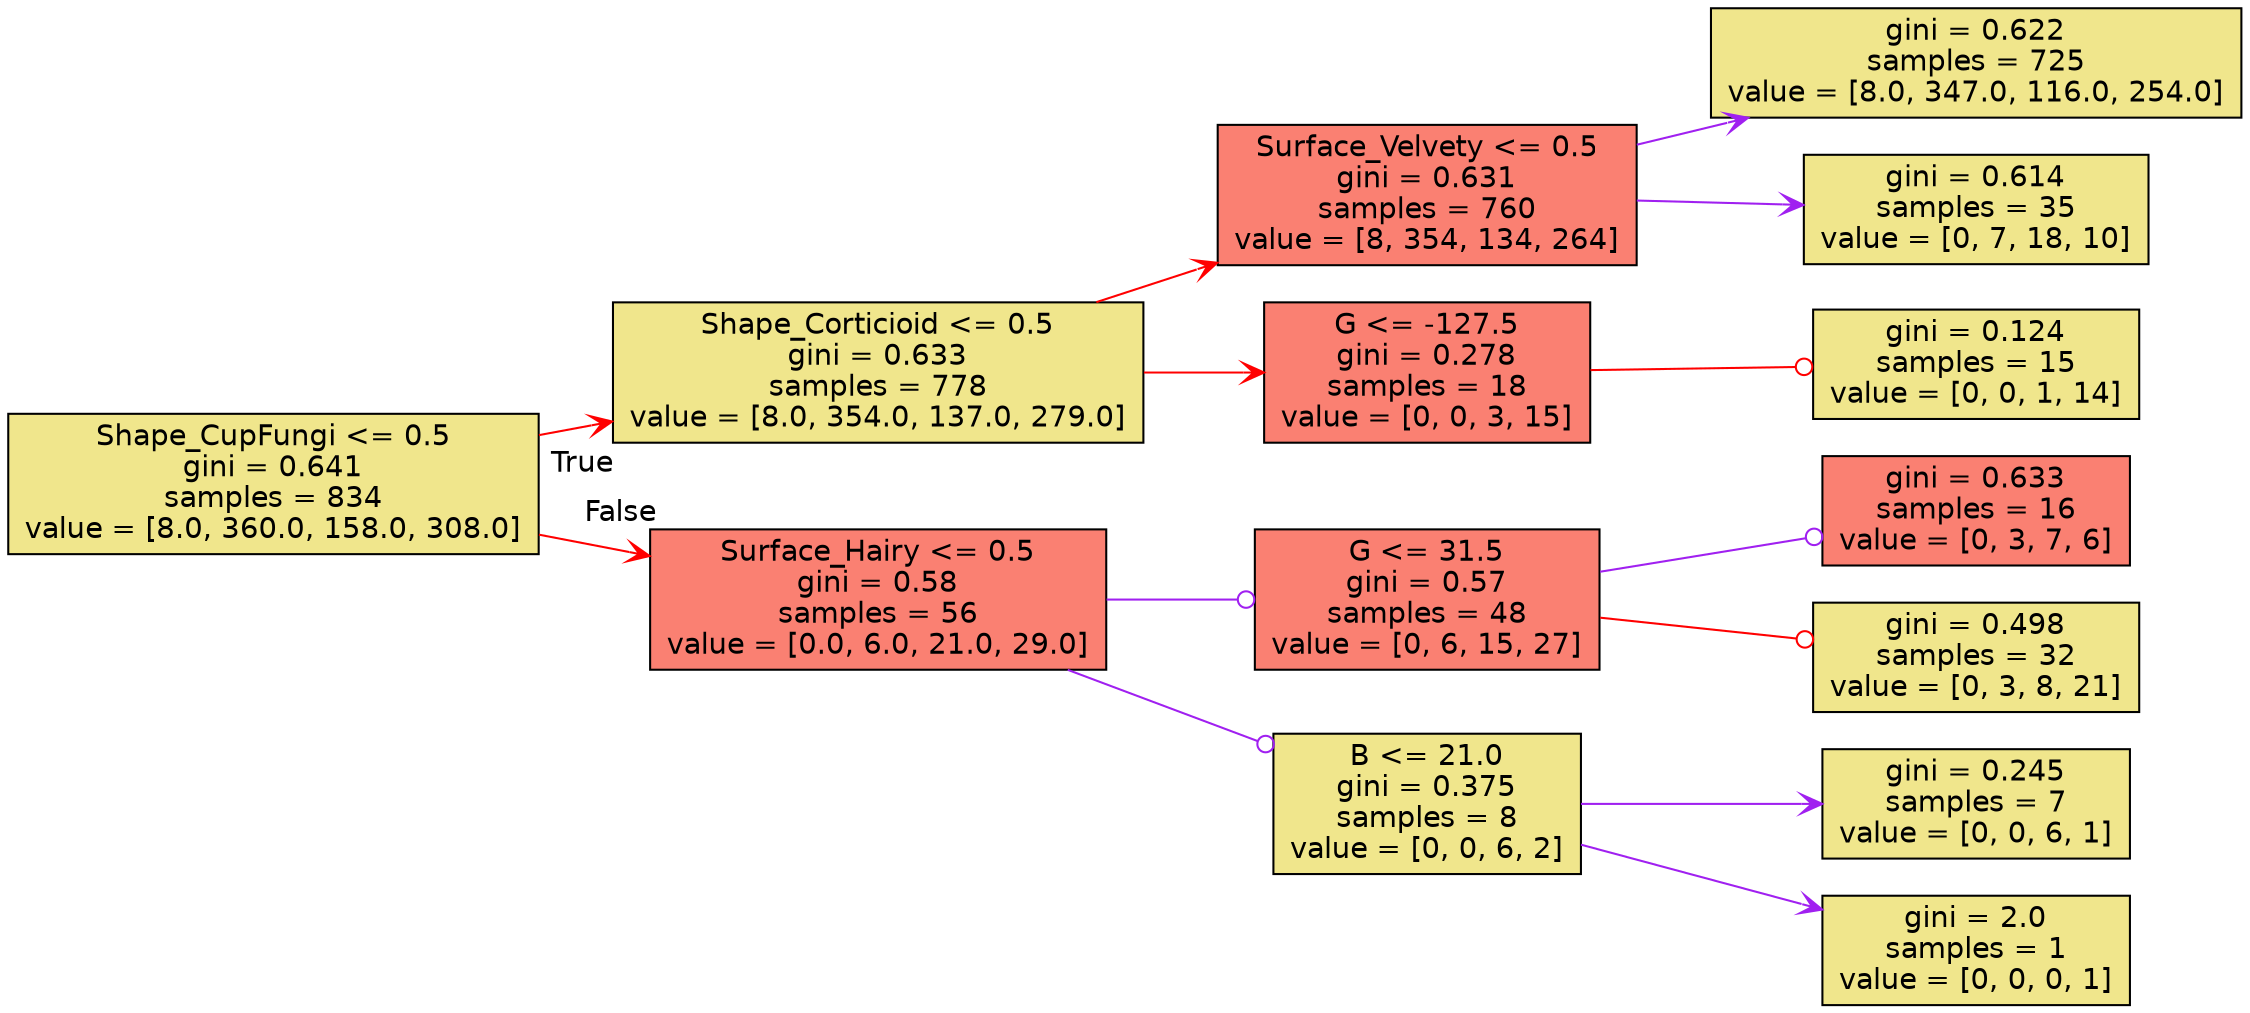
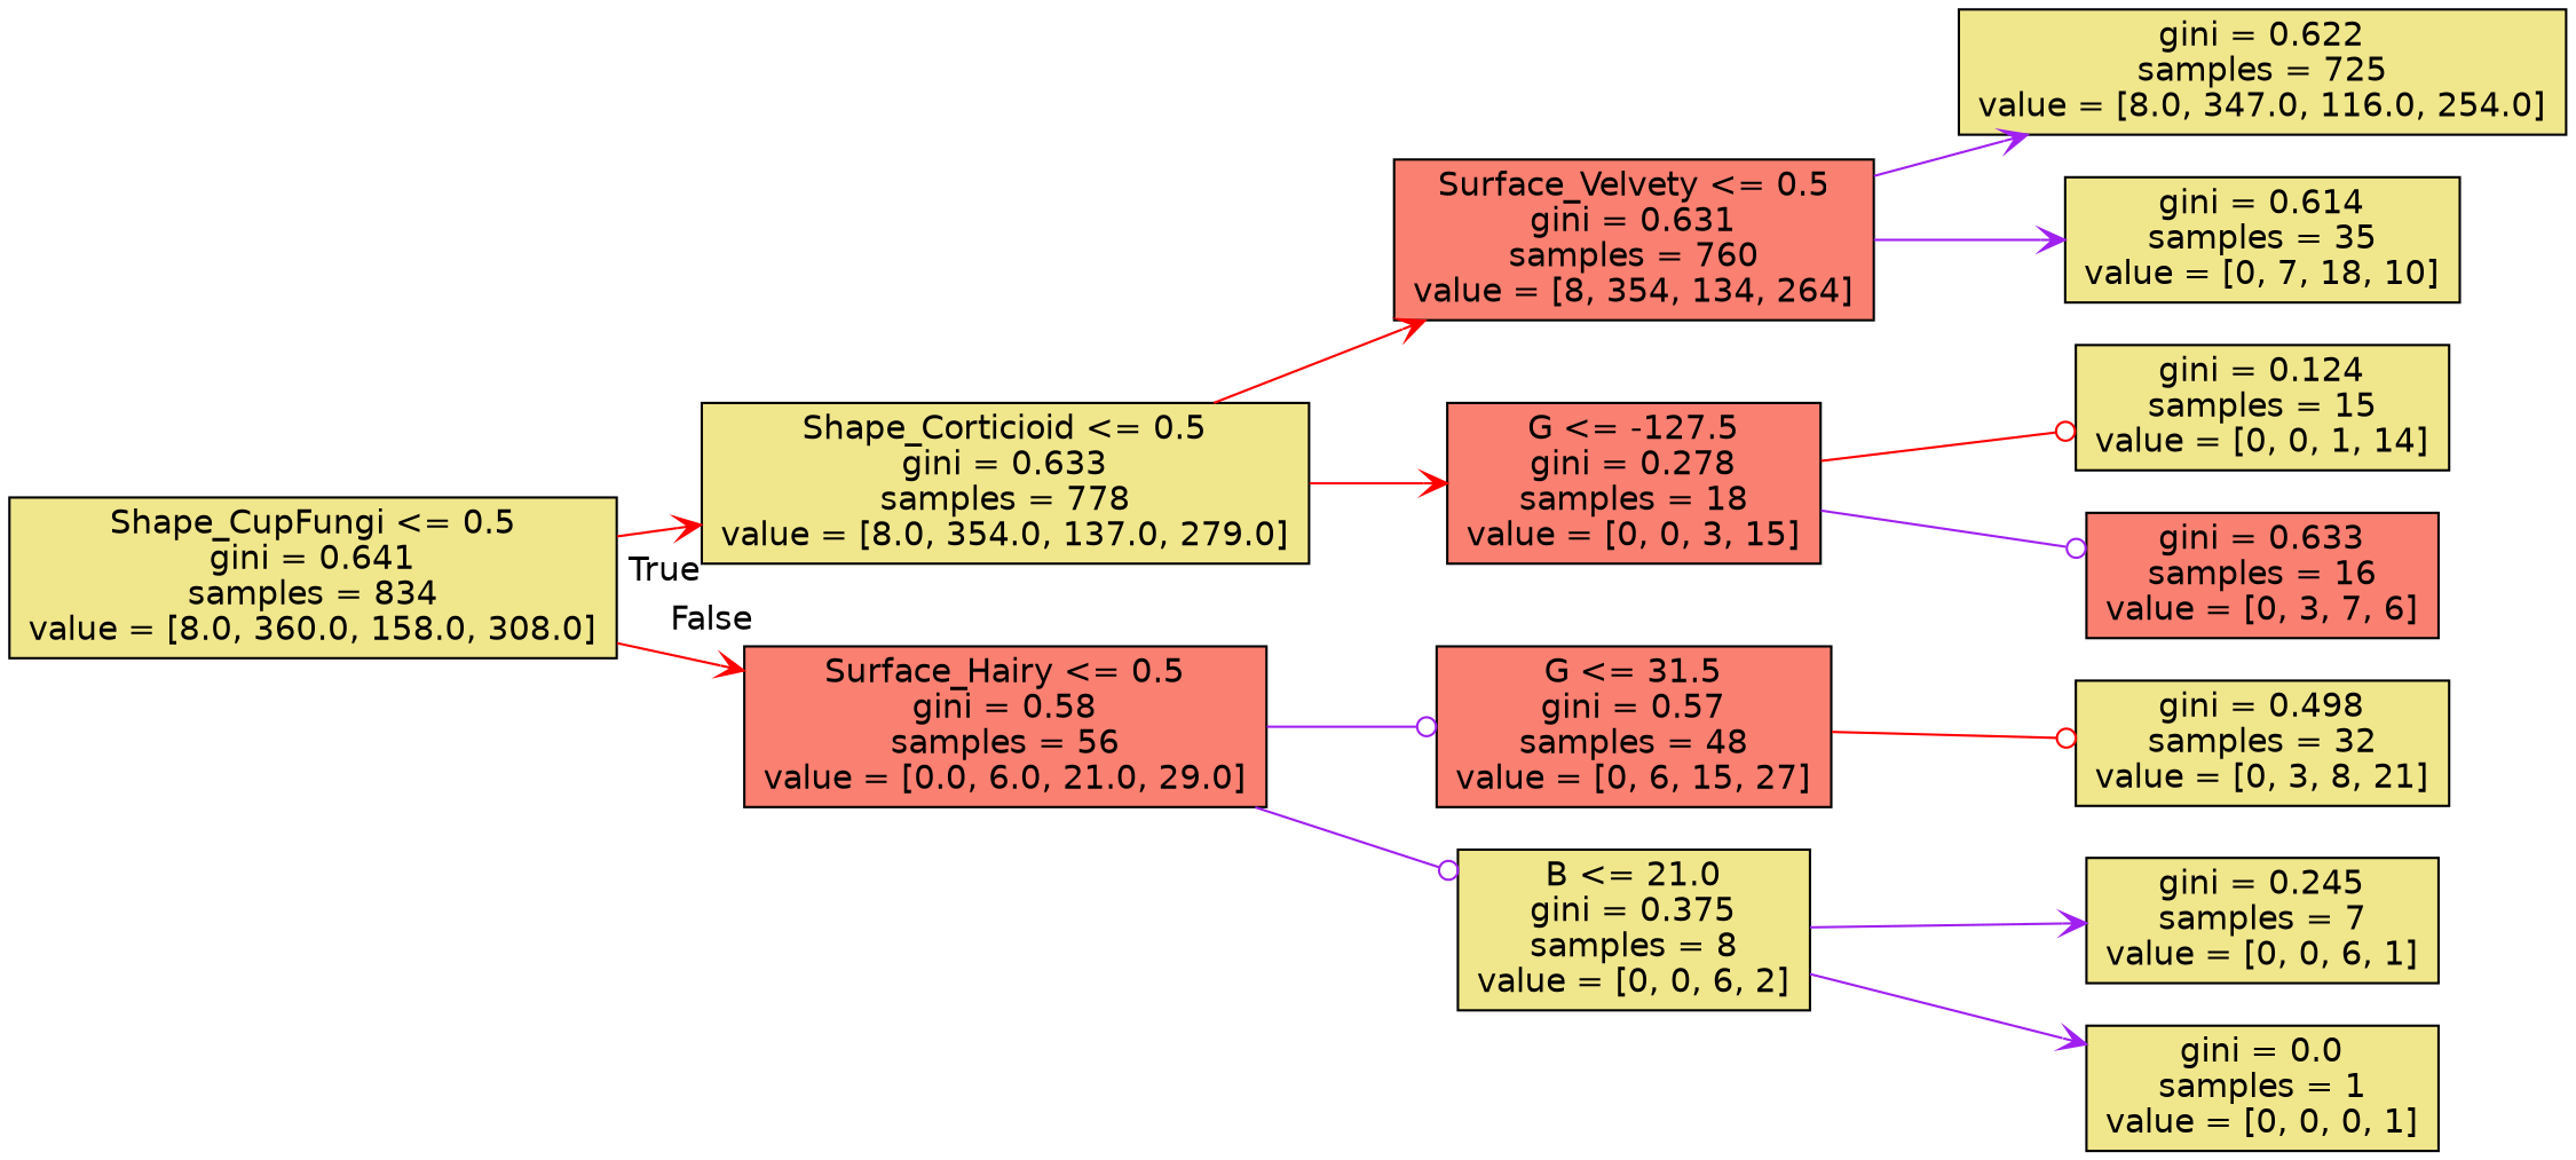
  digraph {
    rankdir=LR
    node [fillcolor=khaki fontname=helvetica shape=box style=filled]
    edge [arrowhead=vee color=purple fontname=helvetica]
    n1 [label="Shape_CupFungi <= 0.5\ngini = 0.641\nsamples = 834\nvalue = [8.0, 360.0, 158.0, 308.0]"]
    n2 [label="Shape_Corticioid <= 0.5\ngini = 0.633\nsamples = 778\nvalue = [8.0, 354.0, 137.0, 279.0]"]
    n3 [fillcolor=salmon label="Surface_Hairy <= 0.5\ngini = 0.58\nsamples = 56\nvalue = [0.0, 6.0, 21.0, 29.0]"]
    n4 [fillcolor=salmon label="Surface_Velvety <= 0.5\ngini = 0.631\nsamples = 760\nvalue = [8, 354, 134, 264]"]
    n5 [fillcolor=salmon label="G <= -127.5\ngini = 0.278\nsamples = 18\nvalue = [0, 0, 3, 15]"]
    n6 [fillcolor=salmon label="G <= 31.5\ngini = 0.57\nsamples = 48\nvalue = [0, 6, 15, 27]"]
    n7 [label="B <= 21.0\ngini = 0.375\nsamples = 8\nvalue = [0, 0, 6, 2]"]
    n8 [label="gini = 0.622\nsamples = 725\nvalue = [8.0, 347.0, 116.0, 254.0]"]
    n9 [label="gini = 0.614\nsamples = 35\nvalue = [0, 7, 18, 10]"]
    n10 [label="gini = 0.124\nsamples = 15\nvalue = [0, 0, 1, 14]"]
    n11 [fillcolor=salmon label="gini = 0.633\nsamples = 16\nvalue = [0, 3, 7, 6]"]
    n12 [label="gini = 0.498\nsamples = 32\nvalue = [0, 3, 8, 21]"]
    n13 [label="gini = 0.245\nsamples = 7\nvalue = [0, 0, 6, 1]"]
-   n14 [label="gini = 2.0\nsamples = 1\nvalue = [0, 0, 0, 1]"]
+   n14 [label="gini = 0.0\nsamples = 1\nvalue = [0, 0, 0, 1]"]
    n1 -> n2 [color=red headlabel=True labelangle=45 labeldistance=2.5]
    n1 -> n3 [color=red headlabel=False labelangle=-45 labeldistance=2.5]
    n2 -> n4 [color=red]
    n2 -> n5 [color=red]
    n3 -> n6 [arrowhead=odot]
    n3 -> n7 [arrowhead=odot]
    n4 -> n8
    n4 -> n9
    n5 -> n10 [arrowhead=odot color=red]
-   n6 -> n11 [arrowhead=odot]
+   n5 -> n11 [arrowhead=odot]
    n6 -> n12 [arrowhead=odot color=red]
    n7 -> n13
    n7 -> n14
  }
